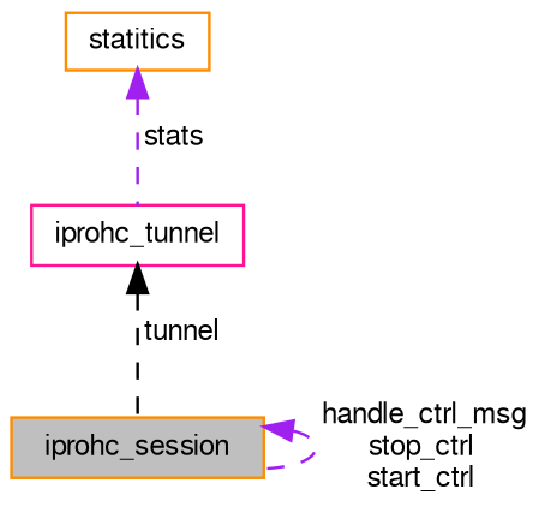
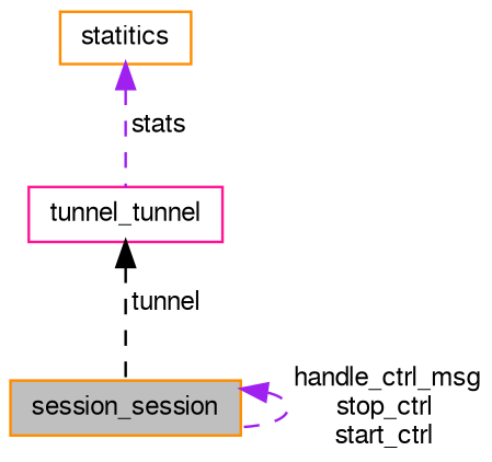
  digraph {
    node [color=darkorange fillcolor=white fontname=FreeSans fontsize=10 shape=record style=filled]
    edge [color=purple dir=back fontname=FreeSans fontsize=10 labelfontname=FreeSans labelfontsize=10 style=dashed]
-   n1 [fillcolor=grey75 fontcolor=black height=0.2 label=iprohc_session width=0.4]
-   n2 [color=deeppink height=0.2 label=iprohc_tunnel width=0.4]
+   n1 [fillcolor=grey75 fontcolor=black height=0.2 label=session_session width=0.4]
+   n2 [color=deeppink height=0.2 label=tunnel_tunnel width=0.4]
    n3 [height=0.2 label=statitics width=0.4]
    n1 -> n1 [label=" handle_ctrl_msg\nstop_ctrl\nstart_ctrl"]
    n2 -> n1 [color=black label=" tunnel"]
    n3 -> n2 [label=" stats"]
  }
